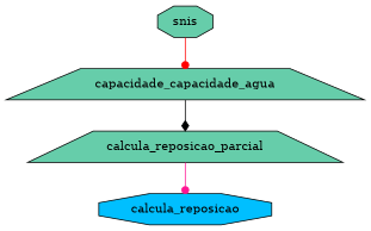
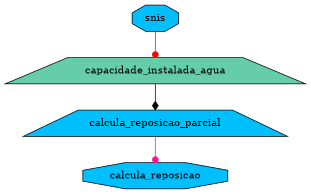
  digraph {
    fontname="Segoe UI"
    node [fillcolor=deepskyblue shape=octagon style=filled]
    edge [arrowhead=dot]
-   snis [fillcolor=aquamarine3]
-   capacidade_instalada_agua [fillcolor=aquamarine3 shape=trapezium label=capacidade_capacidade_agua]
-   calcula_reposicao_parcial [fillcolor=aquamarine3 shape=trapezium]
+   snis
+   capacidade_instalada_agua [fillcolor=aquamarine3 shape=trapezium]
+   calcula_reposicao_parcial [shape=trapezium]
    n4 [label=calcula_reposicao]
    snis -> capacidade_instalada_agua [color=red]
    capacidade_instalada_agua -> calcula_reposicao_parcial [arrowhead=diamond color=black]
    calcula_reposicao_parcial -> n4 [color=deeppink]
  }
